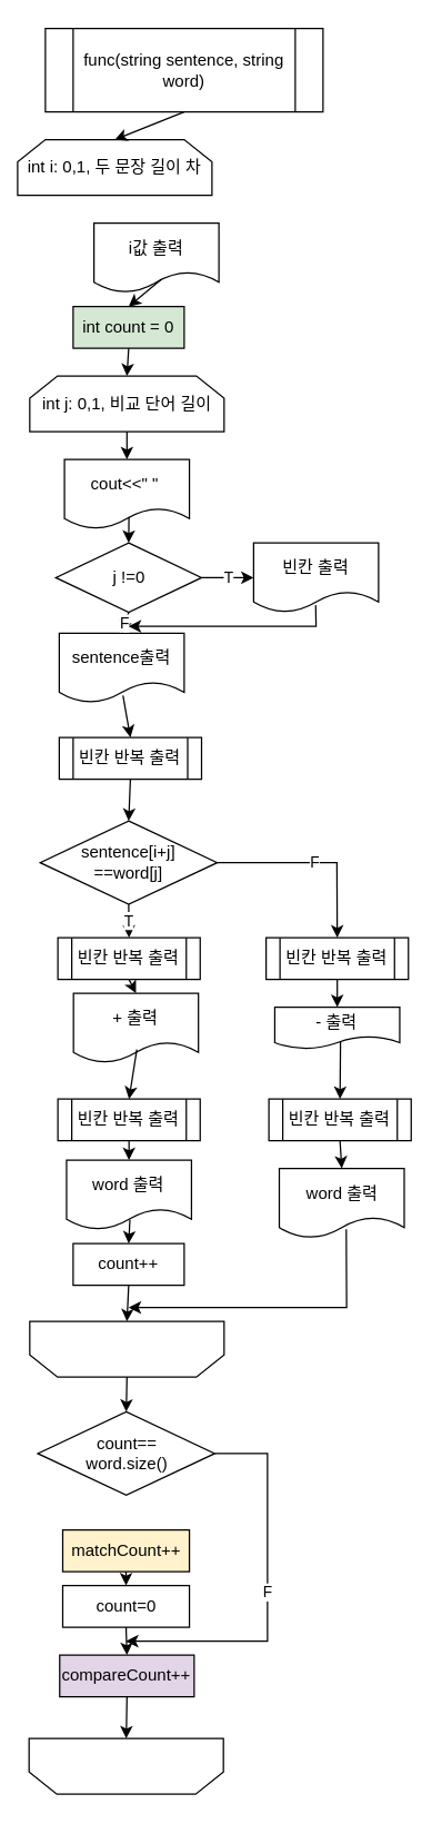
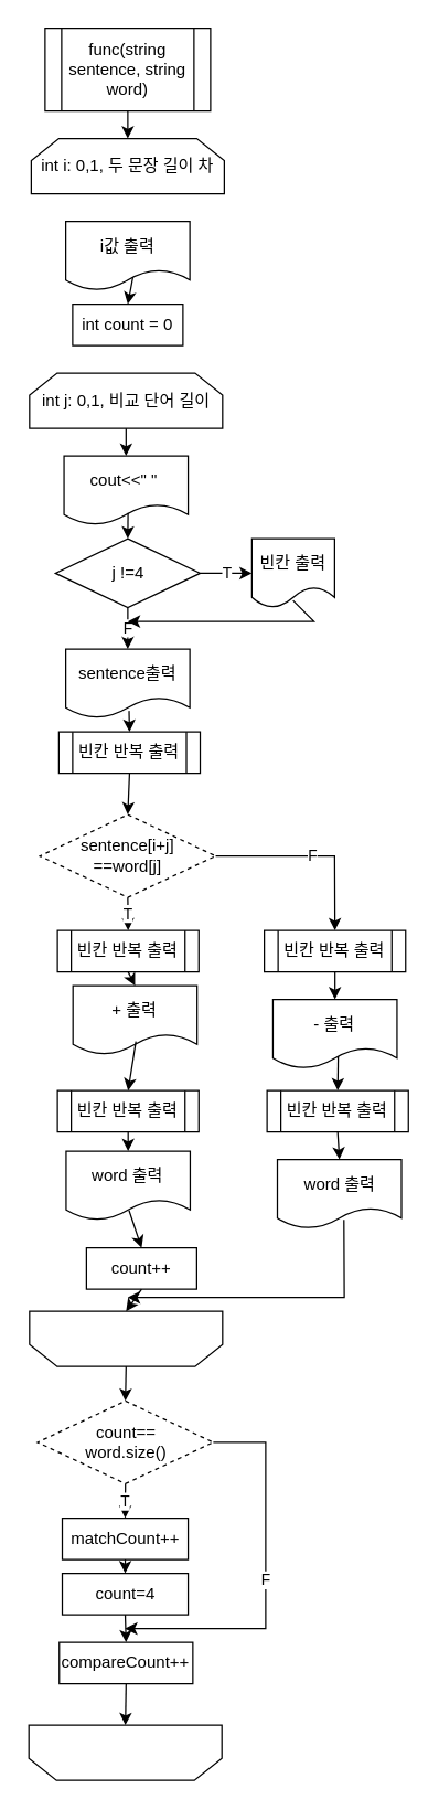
  <mxCell id="0" />
  <mxCell id="1" parent="0" />
- <mxCell id="2" value="func(string sentence, string word)" style="shape=process;whiteSpace=wrap;html=1;backgroundOutline=1;" vertex="1" parent="1"><mxGeometry x="32" y="20" width="200" height="60" as="geometry" /></mxCell>
- <mxCell id="3" value="int i: 0,1, 두 문장 길이 차" style="shape=loopLimit;whiteSpace=wrap;html=1;" vertex="1" parent="1"><mxGeometry x="12" y="100" width="140" height="40" as="geometry" /></mxCell>
- <mxCell id="4" value="i값 출력" style="shape=document;whiteSpace=wrap;html=1;boundedLbl=1;" vertex="1" parent="1"><mxGeometry x="67" y="160" width="90" height="50" as="geometry" /></mxCell>
- <mxCell id="5" value="int count = 0" style="rounded=0;whiteSpace=wrap;html=1;fillColor=#d5e8d4;" vertex="1" parent="1"><mxGeometry x="52" y="220" width="80" height="30" as="geometry" /></mxCell>
+ <mxCell id="2" value="func(string sentence, string word)" style="shape=process;whiteSpace=wrap;html=1;backgroundOutline=1;" vertex="1" parent="1"><mxGeometry x="32" y="20" width="120" height="60" as="geometry" /></mxCell>
+ <mxCell id="3" value="int i: 0,1, 두 문장 길이 차" style="shape=loopLimit;whiteSpace=wrap;html=1;" vertex="1" parent="1"><mxGeometry x="22" y="100" width="140" height="40" as="geometry" /></mxCell>
+ <mxCell id="4" value="i값 출력" style="shape=document;whiteSpace=wrap;html=1;boundedLbl=1;" vertex="1" parent="1"><mxGeometry x="47" y="160" width="90" height="50" as="geometry" /></mxCell>
+ <mxCell id="5" value="int count = 0" style="rounded=0;whiteSpace=wrap;html=1;" vertex="1" parent="1"><mxGeometry x="52" y="220" width="80" height="30" as="geometry" /></mxCell>
  <mxCell id="6" value="int j: 0,1, 비교 단어 길이" style="shape=loopLimit;whiteSpace=wrap;html=1;" vertex="1" parent="1"><mxGeometry x="20.75" y="270" width="140" height="40" as="geometry" /></mxCell>
  <mxCell id="7" value="cout&amp;lt;&amp;lt;&quot; &quot;&amp;nbsp;" style="shape=document;whiteSpace=wrap;html=1;boundedLbl=1;" vertex="1" parent="1"><mxGeometry x="45.75" y="330" width="90" height="50" as="geometry" /></mxCell>
- <mxCell id="8" value="j !=0" style="rhombus;whiteSpace=wrap;html=1;" vertex="1" parent="1"><mxGeometry x="39.5" y="390" width="105" height="50" as="geometry" /></mxCell>
- <mxCell id="9" value="sentence출력" style="shape=document;whiteSpace=wrap;html=1;boundedLbl=1;" vertex="1" parent="1"><mxGeometry x="42" y="455" width="90" height="50" as="geometry" /></mxCell>
+ <mxCell id="8" value="j !=4" style="rhombus;whiteSpace=wrap;html=1;" vertex="1" parent="1"><mxGeometry x="39.5" y="390" width="105" height="50" as="geometry" /></mxCell>
+ <mxCell id="9" value="sentence출력" style="shape=document;whiteSpace=wrap;html=1;boundedLbl=1;" vertex="1" parent="1"><mxGeometry x="47" y="470" width="90" height="50" as="geometry" /></mxCell>
  <mxCell id="10" value="빈칸 반복 출력" style="shape=process;whiteSpace=wrap;html=1;backgroundOutline=1;" vertex="1" parent="1"><mxGeometry x="42" y="530" width="102.5" height="30" as="geometry" /></mxCell>
- <mxCell id="11" value="sentence[i+j]&lt;br&gt;==word[j]" style="rhombus;whiteSpace=wrap;html=1;" vertex="1" parent="1"><mxGeometry x="28.25" y="590" width="127.5" height="60" as="geometry" /></mxCell>
+ <mxCell id="11" value="sentence[i+j]&lt;br&gt;==word[j]" style="rhombus;whiteSpace=wrap;html=1;dashed=1;" vertex="1" parent="1"><mxGeometry x="28.25" y="590" width="127.5" height="60" as="geometry" /></mxCell>
  <mxCell id="12" value="빈칸 반복 출력" style="shape=process;whiteSpace=wrap;html=1;backgroundOutline=1;" vertex="1" parent="1"><mxGeometry x="41" y="674" width="102.5" height="30" as="geometry" /></mxCell>
  <mxCell id="13" value="+ 출력" style="shape=document;whiteSpace=wrap;html=1;boundedLbl=1;" vertex="1" parent="1"><mxGeometry x="52.25" y="714" width="90" height="50" as="geometry" /></mxCell>
  <mxCell id="14" value="빈칸 반복 출력" style="shape=process;whiteSpace=wrap;html=1;backgroundOutline=1;" vertex="1" parent="1"><mxGeometry x="41" y="790" width="102.5" height="30" as="geometry" /></mxCell>
  <mxCell id="15" value="word 출력" style="shape=document;whiteSpace=wrap;html=1;boundedLbl=1;" vertex="1" parent="1"><mxGeometry x="47.25" y="834" width="90" height="50" as="geometry" /></mxCell>
- <mxCell id="16" value="count++" style="rounded=0;whiteSpace=wrap;html=1;" vertex="1" parent="1"><mxGeometry x="52" y="894" width="80" height="30" as="geometry" /></mxCell>
+ <mxCell id="16" value="count++" style="rounded=0;whiteSpace=wrap;html=1;" vertex="1" parent="1"><mxGeometry x="62" y="904" width="80" height="30" as="geometry" /></mxCell>
  <mxCell id="17" value="빈칸 반복 출력" style="shape=process;whiteSpace=wrap;html=1;backgroundOutline=1;" vertex="1" parent="1"><mxGeometry x="191" y="674" width="102.5" height="30" as="geometry" /></mxCell>
- <mxCell id="18" value="- 출력" style="shape=document;whiteSpace=wrap;html=1;boundedLbl=1;" vertex="1" parent="1"><mxGeometry x="197.25" y="724" width="90" height="30" as="geometry" /></mxCell>
+ <mxCell id="18" value="- 출력" style="shape=document;whiteSpace=wrap;html=1;boundedLbl=1;" vertex="1" parent="1"><mxGeometry x="197.25" y="724" width="90" height="50" as="geometry" /></mxCell>
  <mxCell id="19" value="빈칸 반복 출력" style="shape=process;whiteSpace=wrap;html=1;backgroundOutline=1;" vertex="1" parent="1"><mxGeometry x="193" y="790" width="102.5" height="30" as="geometry" /></mxCell>
  <mxCell id="20" value="word 출력" style="shape=document;whiteSpace=wrap;html=1;boundedLbl=1;" vertex="1" parent="1"><mxGeometry x="200.5" y="840" width="90" height="50" as="geometry" /></mxCell>
- <mxCell id="21" value="count==&lt;br&gt;word.size()" style="rhombus;whiteSpace=wrap;html=1;" vertex="1" parent="1"><mxGeometry x="26.5" y="1015" width="127.5" height="60" as="geometry" /></mxCell>
- <mxCell id="22" value="matchCount++" style="rounded=0;whiteSpace=wrap;html=1;fillColor=#fff2cc;" vertex="1" parent="1"><mxGeometry x="44.5" y="1100" width="91.25" height="30" as="geometry" /></mxCell>
- <mxCell id="23" value="count=0" style="rounded=0;whiteSpace=wrap;html=1;" vertex="1" parent="1"><mxGeometry x="44.5" y="1140" width="91.25" height="30" as="geometry" /></mxCell>
- <mxCell id="24" value="compareCount++" style="rounded=0;whiteSpace=wrap;html=1;fillColor=#e1d5e7;" vertex="1" parent="1"><mxGeometry x="42.31" y="1190" width="96.87" height="30" as="geometry" /></mxCell>
+ <mxCell id="21" value="count==&lt;br&gt;word.size()" style="rhombus;whiteSpace=wrap;html=1;dashed=1;" vertex="1" parent="1"><mxGeometry x="26.5" y="1015" width="127.5" height="60" as="geometry" /></mxCell>
+ <mxCell id="22" value="matchCount++" style="rounded=0;whiteSpace=wrap;html=1;" vertex="1" parent="1"><mxGeometry x="44.5" y="1100" width="91.25" height="30" as="geometry" /></mxCell>
+ <mxCell id="23" value="count=4" style="rounded=0;whiteSpace=wrap;html=1;" vertex="1" parent="1"><mxGeometry x="44.5" y="1140" width="91.25" height="30" as="geometry" /></mxCell>
+ <mxCell id="24" value="compareCount++" style="rounded=0;whiteSpace=wrap;html=1;" vertex="1" parent="1"><mxGeometry x="42.31" y="1190" width="96.87" height="30" as="geometry" /></mxCell>
  <mxCell id="25" value="" style="shape=loopLimit;whiteSpace=wrap;html=1;rotation=-180;" vertex="1" parent="1"><mxGeometry x="20.75" y="950" width="140" height="40" as="geometry" /></mxCell>
  <mxCell id="26" value="" style="shape=loopLimit;whiteSpace=wrap;html=1;rotation=-180;" vertex="1" parent="1"><mxGeometry x="20.25" y="1250" width="140" height="40" as="geometry" /></mxCell>
  <mxCell id="27" value="" style="endArrow=classic;html=1;rounded=0;exitX=0.5;exitY=1;exitDx=0;exitDy=0;entryX=0.5;entryY=0;entryDx=0;entryDy=0;" edge="1" parent="1" source="2" target="3"><mxGeometry width="50" height="50" relative="1" as="geometry"><mxPoint x="142" y="400" as="sourcePoint" /><mxPoint x="192" y="350" as="targetPoint" /></mxGeometry></mxCell>
  <mxCell id="28" value="" style="endArrow=classic;html=1;rounded=0;exitX=0.541;exitY=0.806;exitDx=0;exitDy=0;exitPerimeter=0;entryX=0.5;entryY=0;entryDx=0;entryDy=0;" edge="1" parent="1" source="4" target="5"><mxGeometry width="50" height="50" relative="1" as="geometry"><mxPoint x="142" y="400" as="sourcePoint" /><mxPoint x="192" y="350" as="targetPoint" /></mxGeometry></mxCell>
- <mxCell id="29" value="" style="endArrow=classic;html=1;rounded=0;exitX=0.5;exitY=1;exitDx=0;exitDy=0;entryX=0.5;entryY=0;entryDx=0;entryDy=0;" edge="1" parent="1" source="5" target="6"><mxGeometry width="50" height="50" relative="1" as="geometry"><mxPoint x="82" y="270" as="sourcePoint" /><mxPoint x="132" y="220" as="targetPoint" /></mxGeometry></mxCell>
  <mxCell id="30" value="" style="endArrow=classic;html=1;rounded=0;exitX=0.5;exitY=1;exitDx=0;exitDy=0;entryX=0.5;entryY=0;entryDx=0;entryDy=0;" edge="1" parent="1" source="6" target="7"><mxGeometry width="50" height="50" relative="1" as="geometry"><mxPoint x="82" y="340" as="sourcePoint" /><mxPoint x="132" y="290" as="targetPoint" /></mxGeometry></mxCell>
  <mxCell id="31" value="" style="endArrow=classic;html=1;rounded=0;exitX=0.516;exitY=0.827;exitDx=0;exitDy=0;exitPerimeter=0;entryX=0.5;entryY=0;entryDx=0;entryDy=0;" edge="1" parent="1" source="7" target="8"><mxGeometry width="50" height="50" relative="1" as="geometry"><mxPoint x="82" y="340" as="sourcePoint" /><mxPoint x="132" y="290" as="targetPoint" /></mxGeometry></mxCell>
  <mxCell id="32" value="F" style="endArrow=classic;html=1;rounded=0;exitX=0.5;exitY=1;exitDx=0;exitDy=0;entryX=0.5;entryY=0;entryDx=0;entryDy=0;" edge="1" parent="1" source="8" target="9"><mxGeometry width="50" height="50" relative="1" as="geometry"><mxPoint x="112" y="460" as="sourcePoint" /><mxPoint x="162" y="410" as="targetPoint" /></mxGeometry></mxCell>
- <mxCell id="33" value="빈칸 출력" style="shape=document;whiteSpace=wrap;html=1;boundedLbl=1;" vertex="1" parent="1"><mxGeometry x="182" y="390" width="90" height="50" as="geometry" /></mxCell>
+ <mxCell id="33" value="빈칸 출력" style="shape=document;whiteSpace=wrap;html=1;boundedLbl=1;" vertex="1" parent="1"><mxGeometry x="182" y="390" width="60" height="50" as="geometry" /></mxCell>
  <mxCell id="34" value="T" style="endArrow=classic;html=1;rounded=0;exitX=1;exitY=0.5;exitDx=0;exitDy=0;entryX=0;entryY=0.5;entryDx=0;entryDy=0;" edge="1" parent="1" source="8" target="33"><mxGeometry width="50" height="50" relative="1" as="geometry"><mxPoint x="112" y="460" as="sourcePoint" /><mxPoint x="162" y="410" as="targetPoint" /></mxGeometry></mxCell>
  <mxCell id="35" value="" style="endArrow=classic;html=1;rounded=0;exitX=0.497;exitY=0.896;exitDx=0;exitDy=0;exitPerimeter=0;" edge="1" parent="1" source="33"><mxGeometry width="50" height="50" relative="1" as="geometry"><mxPoint x="112" y="460" as="sourcePoint" /><mxPoint x="92" y="450" as="targetPoint" /><Array as="points"><mxPoint x="227" y="450" /></Array></mxGeometry></mxCell>
  <mxCell id="36" value="" style="endArrow=classic;html=1;rounded=0;exitX=0.51;exitY=0.896;exitDx=0;exitDy=0;exitPerimeter=0;entryX=0.5;entryY=0;entryDx=0;entryDy=0;" edge="1" parent="1" source="9" target="10"><mxGeometry width="50" height="50" relative="1" as="geometry"><mxPoint x="112" y="460" as="sourcePoint" /><mxPoint x="162" y="410" as="targetPoint" /></mxGeometry></mxCell>
  <mxCell id="37" value="" style="endArrow=classic;html=1;rounded=0;exitX=0.5;exitY=1;exitDx=0;exitDy=0;entryX=0.5;entryY=0;entryDx=0;entryDy=0;" edge="1" parent="1" source="10" target="11"><mxGeometry width="50" height="50" relative="1" as="geometry"><mxPoint x="112" y="640" as="sourcePoint" /><mxPoint x="162" y="590" as="targetPoint" /></mxGeometry></mxCell>
  <mxCell id="38" value="T" style="endArrow=classic;html=1;rounded=0;exitX=0.5;exitY=1;exitDx=0;exitDy=0;entryX=0.5;entryY=0;entryDx=0;entryDy=0;" edge="1" parent="1" source="11" target="12"><mxGeometry width="50" height="50" relative="1" as="geometry"><mxPoint x="102" y="710" as="sourcePoint" /><mxPoint x="152" y="660" as="targetPoint" /></mxGeometry></mxCell>
  <mxCell id="39" value="F" style="endArrow=classic;html=1;rounded=0;exitX=1;exitY=0.5;exitDx=0;exitDy=0;entryX=0.5;entryY=0;entryDx=0;entryDy=0;" edge="1" parent="1" source="11" target="17"><mxGeometry width="50" height="50" relative="1" as="geometry"><mxPoint x="102" y="710" as="sourcePoint" /><mxPoint x="152" y="660" as="targetPoint" /><Array as="points"><mxPoint x="242" y="620" /></Array></mxGeometry></mxCell>
  <mxCell id="40" value="" style="endArrow=classic;html=1;rounded=0;exitX=0.5;exitY=1;exitDx=0;exitDy=0;entryX=0.5;entryY=0;entryDx=0;entryDy=0;" edge="1" parent="1" source="12" target="13"><mxGeometry width="50" height="50" relative="1" as="geometry"><mxPoint x="102" y="710" as="sourcePoint" /><mxPoint x="152" y="660" as="targetPoint" /></mxGeometry></mxCell>
  <mxCell id="41" value="" style="endArrow=classic;html=1;rounded=0;exitX=0.5;exitY=1;exitDx=0;exitDy=0;entryX=0.5;entryY=0;entryDx=0;entryDy=0;" edge="1" parent="1" source="17" target="18"><mxGeometry width="50" height="50" relative="1" as="geometry"><mxPoint x="102" y="710" as="sourcePoint" /><mxPoint x="152" y="660" as="targetPoint" /></mxGeometry></mxCell>
  <mxCell id="42" value="" style="endArrow=classic;html=1;rounded=0;exitX=0.507;exitY=0.809;exitDx=0;exitDy=0;exitPerimeter=0;entryX=0.5;entryY=0;entryDx=0;entryDy=0;" edge="1" parent="1" source="13" target="14"><mxGeometry width="50" height="50" relative="1" as="geometry"><mxPoint x="102" y="850" as="sourcePoint" /><mxPoint x="152" y="800" as="targetPoint" /></mxGeometry></mxCell>
  <mxCell id="43" value="" style="endArrow=classic;html=1;rounded=0;exitX=0.526;exitY=0.823;exitDx=0;exitDy=0;exitPerimeter=0;entryX=0.5;entryY=0;entryDx=0;entryDy=0;" edge="1" parent="1" source="18" target="19"><mxGeometry width="50" height="50" relative="1" as="geometry"><mxPoint x="102" y="850" as="sourcePoint" /><mxPoint x="152" y="800" as="targetPoint" /></mxGeometry></mxCell>
  <mxCell id="44" value="" style="endArrow=classic;html=1;rounded=0;exitX=0.5;exitY=1;exitDx=0;exitDy=0;entryX=0.5;entryY=0;entryDx=0;entryDy=0;" edge="1" parent="1" source="14" target="15"><mxGeometry width="50" height="50" relative="1" as="geometry"><mxPoint x="112" y="850" as="sourcePoint" /><mxPoint x="162" y="800" as="targetPoint" /></mxGeometry></mxCell>
  <mxCell id="45" value="" style="endArrow=classic;html=1;rounded=0;exitX=0.5;exitY=1;exitDx=0;exitDy=0;entryX=0.5;entryY=0;entryDx=0;entryDy=0;" edge="1" parent="1" source="19" target="20"><mxGeometry width="50" height="50" relative="1" as="geometry"><mxPoint x="112" y="850" as="sourcePoint" /><mxPoint x="162" y="800" as="targetPoint" /></mxGeometry></mxCell>
  <mxCell id="46" value="" style="endArrow=classic;html=1;rounded=0;exitX=0.507;exitY=0.857;exitDx=0;exitDy=0;exitPerimeter=0;entryX=0.5;entryY=0;entryDx=0;entryDy=0;" edge="1" parent="1" source="15" target="16"><mxGeometry width="50" height="50" relative="1" as="geometry"><mxPoint x="112" y="850" as="sourcePoint" /><mxPoint x="162" y="800" as="targetPoint" /></mxGeometry></mxCell>
  <mxCell id="47" value="" style="endArrow=classic;html=1;rounded=0;exitX=0.5;exitY=1;exitDx=0;exitDy=0;entryX=0.5;entryY=1;entryDx=0;entryDy=0;" edge="1" parent="1" source="16" target="25"><mxGeometry width="50" height="50" relative="1" as="geometry"><mxPoint x="112" y="850" as="sourcePoint" /><mxPoint x="162" y="800" as="targetPoint" /></mxGeometry></mxCell>
  <mxCell id="48" value="" style="endArrow=classic;html=1;rounded=0;exitX=0.536;exitY=0.875;exitDx=0;exitDy=0;exitPerimeter=0;" edge="1" parent="1" source="20"><mxGeometry width="50" height="50" relative="1" as="geometry"><mxPoint x="112" y="850" as="sourcePoint" /><mxPoint x="92" y="940" as="targetPoint" /><Array as="points"><mxPoint x="249" y="940" /></Array></mxGeometry></mxCell>
  <mxCell id="49" value="" style="endArrow=classic;html=1;rounded=0;exitX=0.5;exitY=0;exitDx=0;exitDy=0;entryX=0.5;entryY=0;entryDx=0;entryDy=0;" edge="1" parent="1" source="25" target="21"><mxGeometry width="50" height="50" relative="1" as="geometry"><mxPoint x="82" y="1010" as="sourcePoint" /><mxPoint x="132" y="960" as="targetPoint" /></mxGeometry></mxCell>
+ <mxCell id="50" value="T" style="endArrow=classic;html=1;rounded=0;exitX=0.5;exitY=1;exitDx=0;exitDy=0;entryX=0.5;entryY=0;entryDx=0;entryDy=0;" edge="1" parent="1" source="21" target="22"><mxGeometry width="50" height="50" relative="1" as="geometry"><mxPoint x="82" y="1220" as="sourcePoint" /><mxPoint x="132" y="1170" as="targetPoint" /></mxGeometry></mxCell>
  <mxCell id="51" value="" style="endArrow=classic;html=1;rounded=0;exitX=0.5;exitY=1;exitDx=0;exitDy=0;entryX=0.5;entryY=0;entryDx=0;entryDy=0;" edge="1" parent="1" source="22" target="23"><mxGeometry width="50" height="50" relative="1" as="geometry"><mxPoint x="82" y="1220" as="sourcePoint" /><mxPoint x="132" y="1170" as="targetPoint" /></mxGeometry></mxCell>
  <mxCell id="52" value="" style="endArrow=classic;html=1;rounded=0;exitX=0.5;exitY=1;exitDx=0;exitDy=0;entryX=0.5;entryY=0;entryDx=0;entryDy=0;" edge="1" parent="1" source="23" target="24"><mxGeometry width="50" height="50" relative="1" as="geometry"><mxPoint x="82" y="1220" as="sourcePoint" /><mxPoint x="132" y="1170" as="targetPoint" /></mxGeometry></mxCell>
  <mxCell id="53" value="" style="endArrow=classic;html=1;rounded=0;exitX=0.5;exitY=1;exitDx=0;exitDy=0;entryX=0.5;entryY=1;entryDx=0;entryDy=0;" edge="1" parent="1" source="24" target="26"><mxGeometry width="50" height="50" relative="1" as="geometry"><mxPoint x="82" y="1220" as="sourcePoint" /><mxPoint x="132" y="1170" as="targetPoint" /></mxGeometry></mxCell>
  <mxCell id="54" value="F" style="endArrow=classic;html=1;rounded=0;exitX=1;exitY=0.5;exitDx=0;exitDy=0;" edge="1" parent="1" source="21"><mxGeometry width="50" height="50" relative="1" as="geometry"><mxPoint x="82" y="1220" as="sourcePoint" /><mxPoint x="90" y="1180" as="targetPoint" /><Array as="points"><mxPoint x="192" y="1045" /><mxPoint x="192" y="1180" /></Array></mxGeometry></mxCell>
